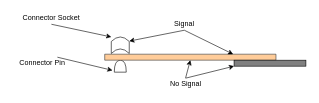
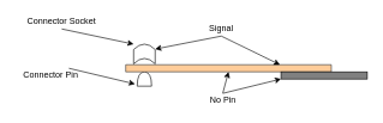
  <mxCell id="0" />
  <mxCell id="1" parent="0" />
  <mxCell id="2" value="" style="shape=or;whiteSpace=wrap;html=1;rotation=-90;" vertex="1" parent="1"><mxGeometry x="190" y="100" width="20" height="20" as="geometry" /></mxCell>
  <mxCell id="3" value="" style="shape=parallelogram;perimeter=parallelogramPerimeter;whiteSpace=wrap;html=1;fixedSize=1;size=-4;fillColor=#ffcc99;strokeColor=#36393d;" vertex="1" parent="1"><mxGeometry x="174" y="90" width="286" height="10" as="geometry" /></mxCell>
  <mxCell id="4" value="" style="rounded=0;whiteSpace=wrap;html=1;fillColor=#808080;" vertex="1" parent="1"><mxGeometry x="390" y="100" width="120" height="10" as="geometry" /></mxCell>
  <mxCell id="5" value="" style="shape=dataStorage;whiteSpace=wrap;html=1;fixedSize=1;rotation=90;size=7.5;" vertex="1" parent="1"><mxGeometry x="186.25" y="60" width="27.5" height="30" as="geometry" /></mxCell>
  <mxCell id="6" value="Signal" style="text;html=1;strokeColor=none;fillColor=none;align=center;verticalAlign=middle;whiteSpace=wrap;rounded=0;" vertex="1" parent="1"><mxGeometry x="287" y="30" width="40" height="20" as="geometry" /></mxCell>
  <mxCell id="7" value="" style="endArrow=classic;html=1;exitX=0.5;exitY=1;exitDx=0;exitDy=0;entryX=0.25;entryY=0;entryDx=0;entryDy=0;" edge="1" parent="1" source="6" target="5"><mxGeometry width="50" height="50" relative="1" as="geometry"><mxPoint x="210" y="150" as="sourcePoint" /><mxPoint x="260" y="100" as="targetPoint" /></mxGeometry></mxCell>
  <mxCell id="8" value="" style="endArrow=classic;html=1;exitX=0.5;exitY=1;exitDx=0;exitDy=0;entryX=0.75;entryY=0;entryDx=0;entryDy=0;" edge="1" parent="1" source="6" target="3"><mxGeometry width="50" height="50" relative="1" as="geometry"><mxPoint x="307" y="60" as="sourcePoint" /><mxPoint x="225" y="78.125" as="targetPoint" /></mxGeometry></mxCell>
- <mxCell id="9" value="No Signal" style="text;html=1;strokeColor=none;fillColor=none;align=center;verticalAlign=middle;whiteSpace=wrap;rounded=0;" vertex="1" parent="1"><mxGeometry x="280" y="130" width="58.5" height="20" as="geometry" /></mxCell>
+ <mxCell id="9" value="No Pin" style="text;html=1;strokeColor=none;fillColor=none;align=center;verticalAlign=middle;whiteSpace=wrap;rounded=0;" vertex="1" parent="1"><mxGeometry x="280" y="130" width="58.5" height="20" as="geometry" /></mxCell>
  <mxCell id="10" value="" style="endArrow=classic;html=1;entryX=0.5;entryY=1;entryDx=0;entryDy=0;" edge="1" parent="1" target="3"><mxGeometry width="50" height="50" relative="1" as="geometry"><mxPoint x="309" y="130" as="sourcePoint" /><mxPoint x="216.5" y="168.125" as="targetPoint" /></mxGeometry></mxCell>
  <mxCell id="11" value="" style="endArrow=classic;html=1;exitX=0.5;exitY=0;exitDx=0;exitDy=0;entryX=0;entryY=1;entryDx=0;entryDy=0;" edge="1" parent="1" source="9" target="4"><mxGeometry width="50" height="50" relative="1" as="geometry"><mxPoint x="308.5" y="160" as="sourcePoint" /><mxPoint x="390" y="190" as="targetPoint" /></mxGeometry></mxCell>
  <mxCell id="12" value="Connector Socket" style="text;html=1;strokeColor=none;fillColor=none;align=center;verticalAlign=middle;whiteSpace=wrap;rounded=0;" vertex="1" parent="1"><mxGeometry x="35" y="20" width="100" height="20" as="geometry" /></mxCell>
  <mxCell id="13" value="" style="endArrow=classic;html=1;exitX=0.5;exitY=1;exitDx=0;exitDy=0;entryX=0;entryY=1;entryDx=0;entryDy=0;" edge="1" parent="1" source="12" target="5"><mxGeometry width="50" height="50" relative="1" as="geometry"><mxPoint x="118.5" y="30" as="sourcePoint" /><mxPoint x="180" y="70" as="targetPoint" /></mxGeometry></mxCell>
  <mxCell id="14" value="Connector Pin" style="text;html=1;strokeColor=none;fillColor=none;align=center;verticalAlign=middle;whiteSpace=wrap;rounded=0;" vertex="1" parent="1"><mxGeometry x="20" y="95" width="100" height="20" as="geometry" /></mxCell>
  <mxCell id="15" value="" style="endArrow=classic;html=1;exitX=0.75;exitY=0;exitDx=0;exitDy=0;entryX=0.15;entryY=-0.15;entryDx=0;entryDy=0;entryPerimeter=0;" edge="1" parent="1" source="14" target="2"><mxGeometry width="50" height="50" relative="1" as="geometry"><mxPoint x="90" y="50" as="sourcePoint" /><mxPoint x="205" y="251.25" as="targetPoint" /></mxGeometry></mxCell>
